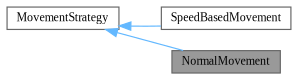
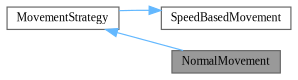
  digraph {
    fontname="Liberation Serif"
    rankdir=LR
    node [color=gray40 fillcolor=white fontname="Liberation Serif" fontsize=10 shape=box style=filled]
    edge [color=steelblue1 dir=back fontname="Liberation Serif" fontsize=10 labelfontname=Helvetica labelfontsize=10 style=solid]
    n1 [fillcolor=grey60 fontcolor=black height=0.2 label=NormalMovement width=0.4]
    n2 [height=0.2 label=SpeedBasedMovement width=0.4]
    n3 [height=0.2 label=MovementStrategy width=0.4]
    n3 -> n1
-   n3 -> n2
+   n2 -> n3
  }
